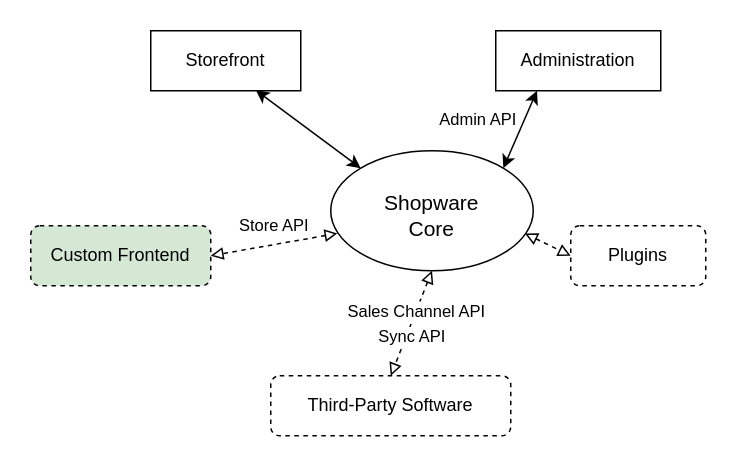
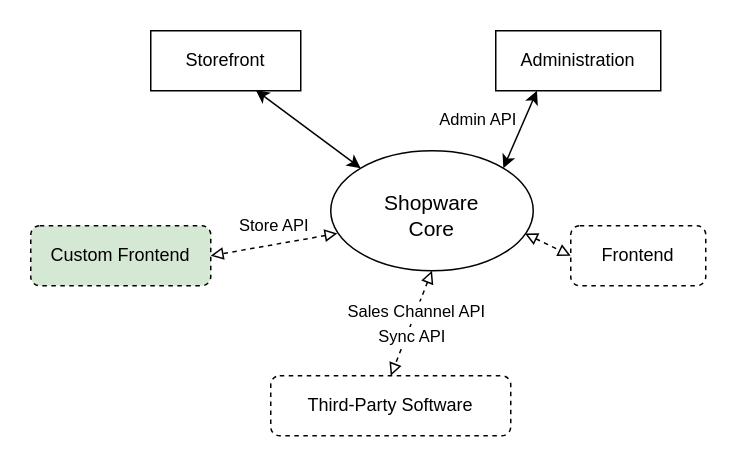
  <mxCell id="0" />
  <mxCell id="1" parent="0" />
  <mxCell id="2" style="rounded=0;orthogonalLoop=1;jettySize=auto;html=1;exitX=1;exitY=0;exitDx=0;exitDy=0;entryX=0.25;entryY=1;entryDx=0;entryDy=0;startArrow=classic;startFill=1;shadow=0;fontFamily=Helvetica;" parent="1" source="11" target="13" edge="1"><mxGeometry relative="1" as="geometry" /></mxCell>
  <mxCell id="3" value="Admin API" style="edgeLabel;html=1;align=center;verticalAlign=middle;resizable=0;points=[];fontSize=11;fontFamily=Helvetica;fontColor=default;labelBackgroundColor=none;" parent="2" vertex="1" connectable="0"><mxGeometry x="-0.081" y="-4" relative="1" as="geometry"><mxPoint x="-32" y="-11" as="offset" /></mxGeometry></mxCell>
  <mxCell id="4" style="edgeStyle=none;shape=connector;rounded=0;orthogonalLoop=1;jettySize=auto;html=1;exitX=0;exitY=0;exitDx=0;exitDy=0;labelBackgroundColor=default;fontFamily=Helvetica;fontSize=11;fontColor=default;startArrow=classic;startFill=1;endArrow=classic;shadow=0;entryX=0.7;entryY=0.989;entryDx=0;entryDy=0;entryPerimeter=0;" parent="1" source="11" target="12" edge="1"><mxGeometry relative="1" as="geometry"><mxPoint x="170" y="50" as="targetPoint" /></mxGeometry></mxCell>
  <mxCell id="5" style="edgeStyle=none;shape=connector;rounded=0;orthogonalLoop=1;jettySize=auto;html=1;exitX=0.5;exitY=1;exitDx=0;exitDy=0;entryX=0.5;entryY=0;entryDx=0;entryDy=0;labelBackgroundColor=default;strokeColor=default;fontFamily=Helvetica;fontSize=11;fontColor=default;startArrow=block;startFill=0;endArrow=block;startSize=6;endSize=6;targetPerimeterSpacing=0;dashed=1;endFill=0;" parent="1" source="11" target="15" edge="1"><mxGeometry relative="1" as="geometry" /></mxCell>
  <mxCell id="6" value="Sync API" style="edgeLabel;html=1;align=center;verticalAlign=middle;resizable=0;points=[];fontSize=11;fontFamily=Helvetica;fontColor=default;" parent="5" vertex="1" connectable="0"><mxGeometry x="0.002" relative="1" as="geometry"><mxPoint y="8" as="offset" /></mxGeometry></mxCell>
  <mxCell id="7" value="Sales Channel API" style="edgeLabel;html=1;align=center;verticalAlign=middle;resizable=0;points=[];fontSize=11;fontFamily=Helvetica;fontColor=default;" parent="5" vertex="1" connectable="0"><mxGeometry x="-0.19" y="3" relative="1" as="geometry"><mxPoint x="-3" y="-3" as="offset" /></mxGeometry></mxCell>
  <mxCell id="8" style="edgeStyle=none;shape=connector;rounded=0;orthogonalLoop=1;jettySize=auto;html=1;exitX=0.959;exitY=0.689;exitDx=0;exitDy=0;entryX=0;entryY=0.5;entryDx=0;entryDy=0;labelBackgroundColor=default;strokeColor=default;fontFamily=Helvetica;fontSize=11;fontColor=default;startArrow=block;startFill=0;endArrow=block;startSize=6;endSize=6;targetPerimeterSpacing=0;dashed=1;endFill=0;exitPerimeter=0;" parent="1" source="11" target="14" edge="1"><mxGeometry relative="1" as="geometry" /></mxCell>
  <mxCell id="9" style="edgeStyle=none;shape=connector;rounded=0;orthogonalLoop=1;jettySize=auto;html=1;entryX=1;entryY=0.5;entryDx=0;entryDy=0;labelBackgroundColor=default;strokeColor=default;fontFamily=Helvetica;fontSize=11;fontColor=default;startArrow=block;startFill=0;endArrow=block;startSize=6;endSize=6;targetPerimeterSpacing=0;dashed=1;endFill=0;exitX=0.033;exitY=0.689;exitDx=0;exitDy=0;exitPerimeter=0;" parent="1" source="11" target="16" edge="1"><mxGeometry relative="1" as="geometry"><mxPoint x="220" y="159" as="sourcePoint" /></mxGeometry></mxCell>
  <mxCell id="10" value="Store API" style="edgeLabel;html=1;align=center;verticalAlign=middle;resizable=0;points=[];fontSize=11;fontFamily=Helvetica;fontColor=default;" parent="9" vertex="1" connectable="0"><mxGeometry x="0.147" y="1" relative="1" as="geometry"><mxPoint x="5" y="-15" as="offset" /></mxGeometry></mxCell>
  <mxCell id="11" value="&lt;div style=&quot;font-size: 14px;&quot;&gt;&lt;font style=&quot;font-size: 14px;&quot;&gt;Shopware&lt;/font&gt;&lt;/div&gt;&lt;div style=&quot;font-size: 14px;&quot;&gt;&lt;font style=&quot;font-size: 14px;&quot;&gt;Core&lt;font style=&quot;font-size: 14px;&quot;&gt;&lt;br&gt;&lt;/font&gt;&lt;/font&gt;&lt;/div&gt;" style="ellipse;whiteSpace=wrap;html=1;aspect=fixed;shadow=0;spacingTop=5;fontFamily=Helvetica;" parent="1" vertex="1"><mxGeometry x="220" y="100" width="135" height="80" as="geometry" /></mxCell>
  <mxCell id="12" value="Storefront" style="rounded=0;whiteSpace=wrap;html=1;shadow=0;fontFamily=Helvetica;" parent="1" vertex="1"><mxGeometry x="100" y="20" width="100" height="40" as="geometry" /></mxCell>
  <mxCell id="13" value="&lt;div&gt;Administration&lt;/div&gt;" style="rounded=0;whiteSpace=wrap;html=1;shadow=0;fontFamily=Helvetica;" parent="1" vertex="1"><mxGeometry x="330" y="20" width="110" height="40" as="geometry" /></mxCell>
- <mxCell id="14" value="Plugins" style="rounded=1;whiteSpace=wrap;html=1;shadow=0;dashed=1;" parent="1" vertex="1"><mxGeometry x="380" y="150" width="90" height="40" as="geometry" /></mxCell>
+ <mxCell id="14" value="Frontend" style="rounded=1;whiteSpace=wrap;html=1;shadow=0;dashed=1;" parent="1" vertex="1"><mxGeometry x="380" y="150" width="90" height="40" as="geometry" /></mxCell>
  <mxCell id="15" value="Third-Party Software" style="rounded=1;whiteSpace=wrap;html=1;shadow=0;dashed=1;fontFamily=Helvetica;" parent="1" vertex="1"><mxGeometry x="180" y="250" width="160" height="40" as="geometry" /></mxCell>
  <mxCell id="16" value="Custom Frontend" style="rounded=1;whiteSpace=wrap;html=1;shadow=0;dashed=1;fillColor=#d5e8d4;" parent="1" vertex="1"><mxGeometry x="20" y="150" width="120" height="40" as="geometry" /></mxCell>
